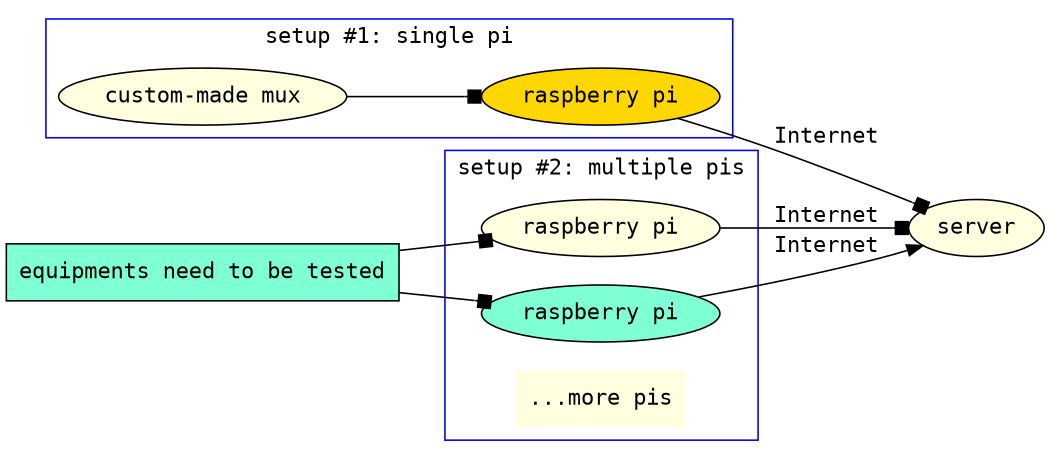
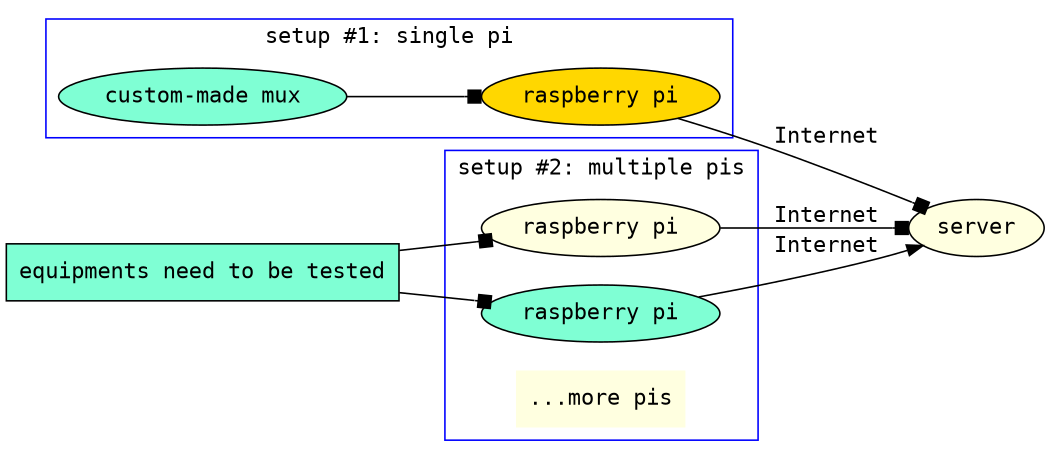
  digraph {
    fontname="DejaVu Sans Mono"
    rankdir=LR
    node [fillcolor=lightyellow fontname="DejaVu Sans Mono" style=filled]
    edge [arrowhead=box fontname="DejaVu Sans Mono"]
-   n1 [label="custom-made mux"]
+   n1 [fillcolor=aquamarine label="custom-made mux"]
    n2 [fillcolor=gold label="raspberry pi"]
    n3 [label="raspberry pi"]
    n4 [fillcolor=aquamarine label="raspberry pi"]
    n5 [label="...more pis" shape=none]
    n6 [label=server]
    n7 [fillcolor=aquamarine label="equipments need to be tested" shape=box]
    subgraph cluster_1 {
      color=blue
      label="setup #1: single pi"
      n1
      n2
    }
    subgraph cluster_2 {
      color=blue
      label="setup #2: multiple pis"
      n3
      n4
      n5
    }
    n1 -> n2
    n2 -> n6 [label=Internet]
    n3 -> n6 [label=Internet]
    n4 -> n6 [arrowhead=normal label=Internet]
    n7 -> n3
    n7 -> n4
  }
